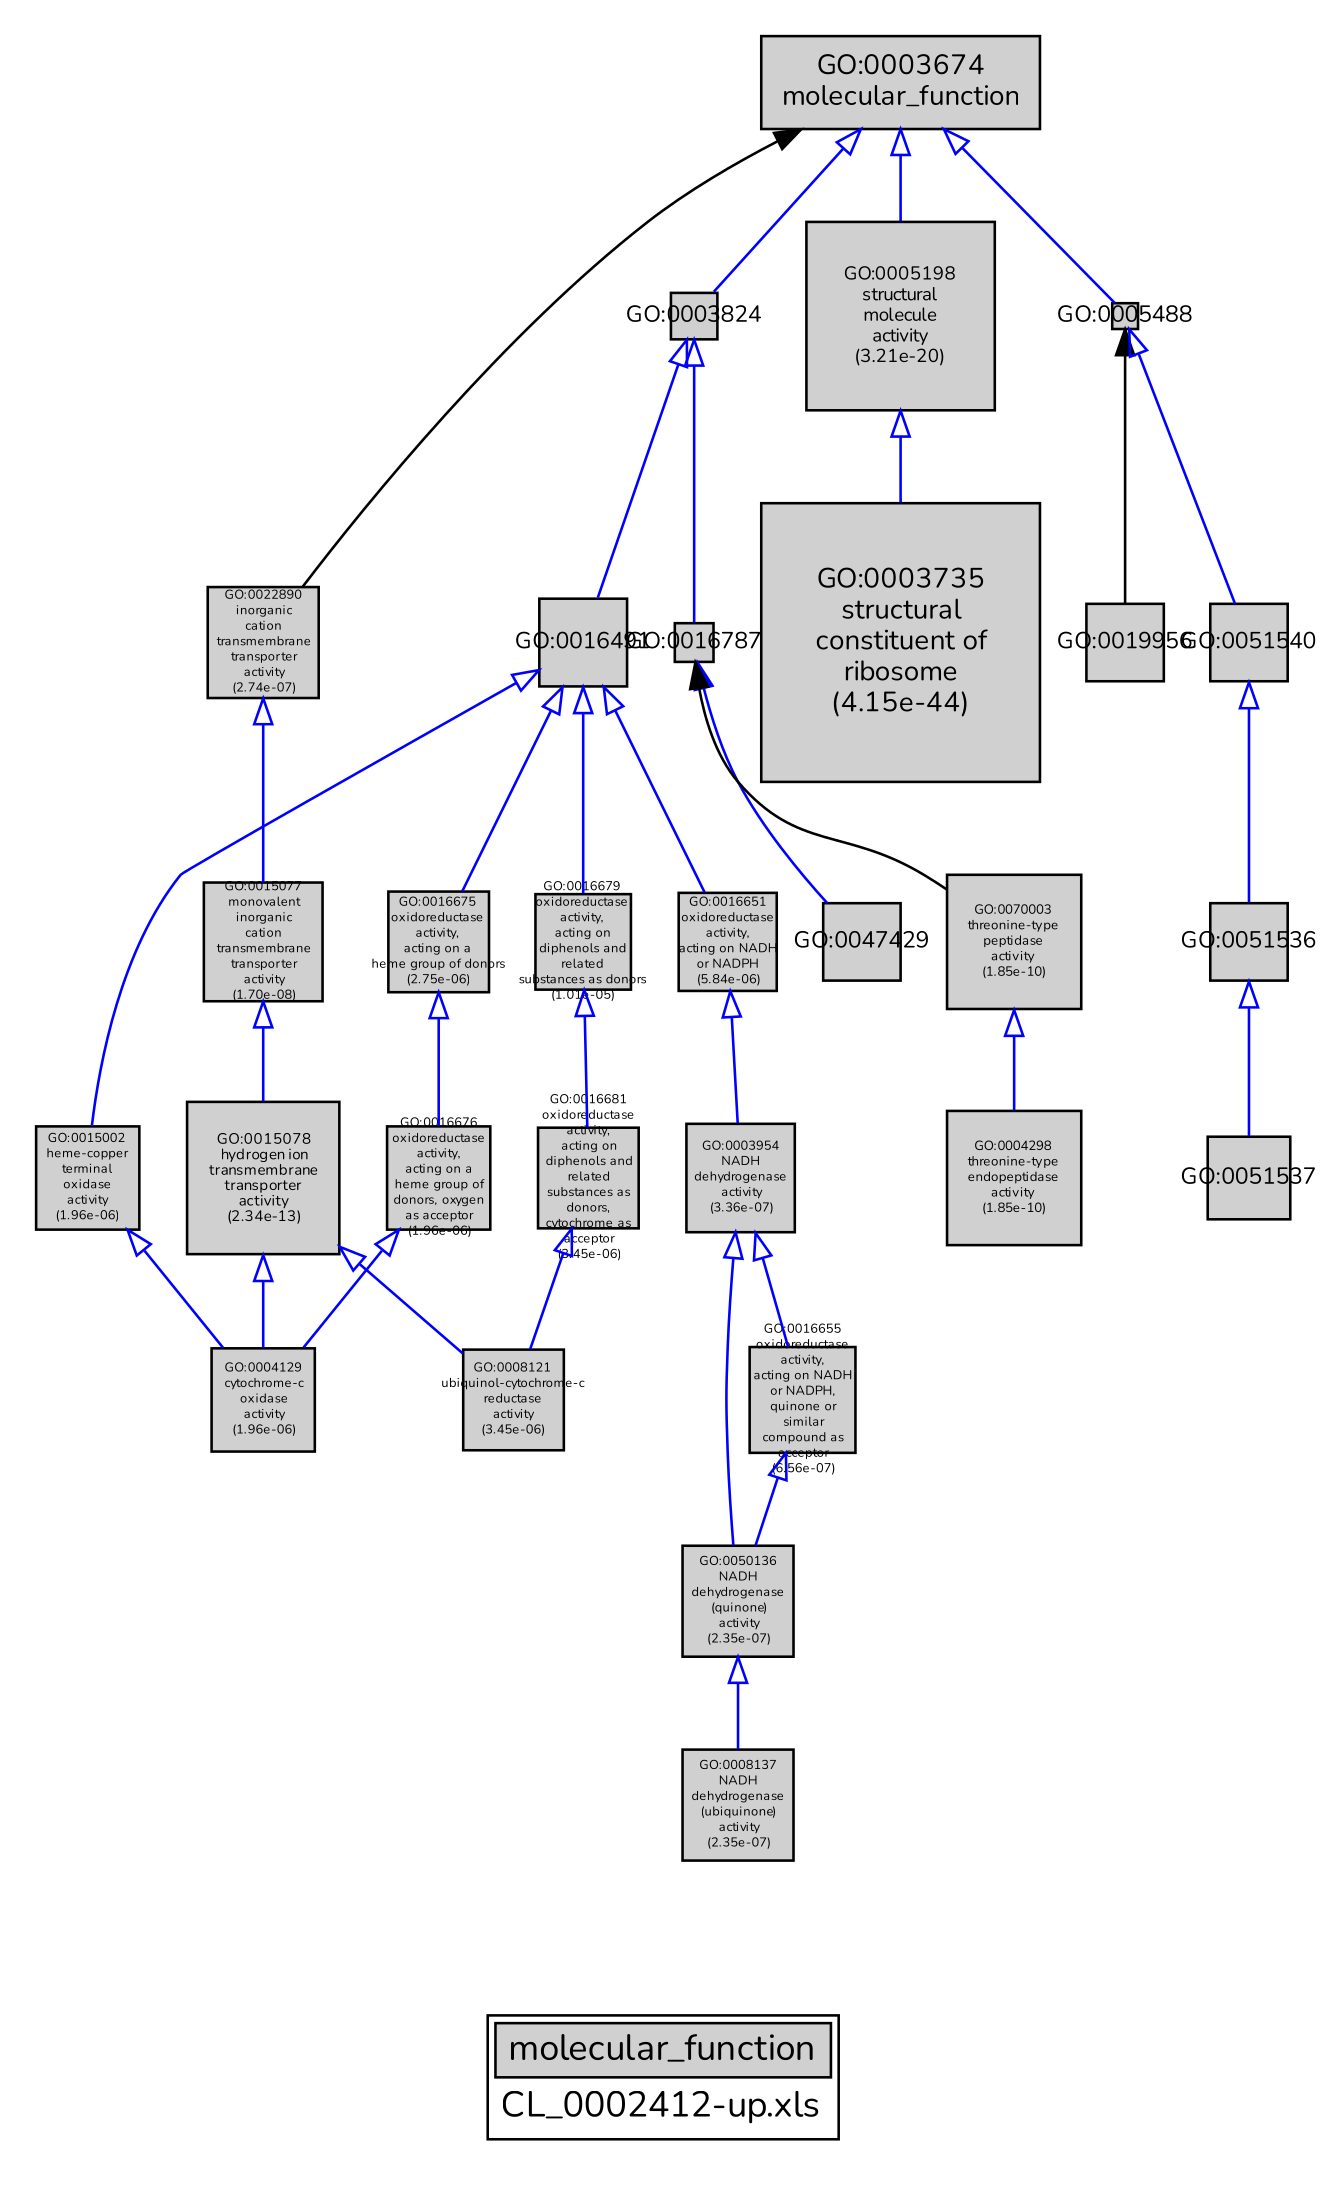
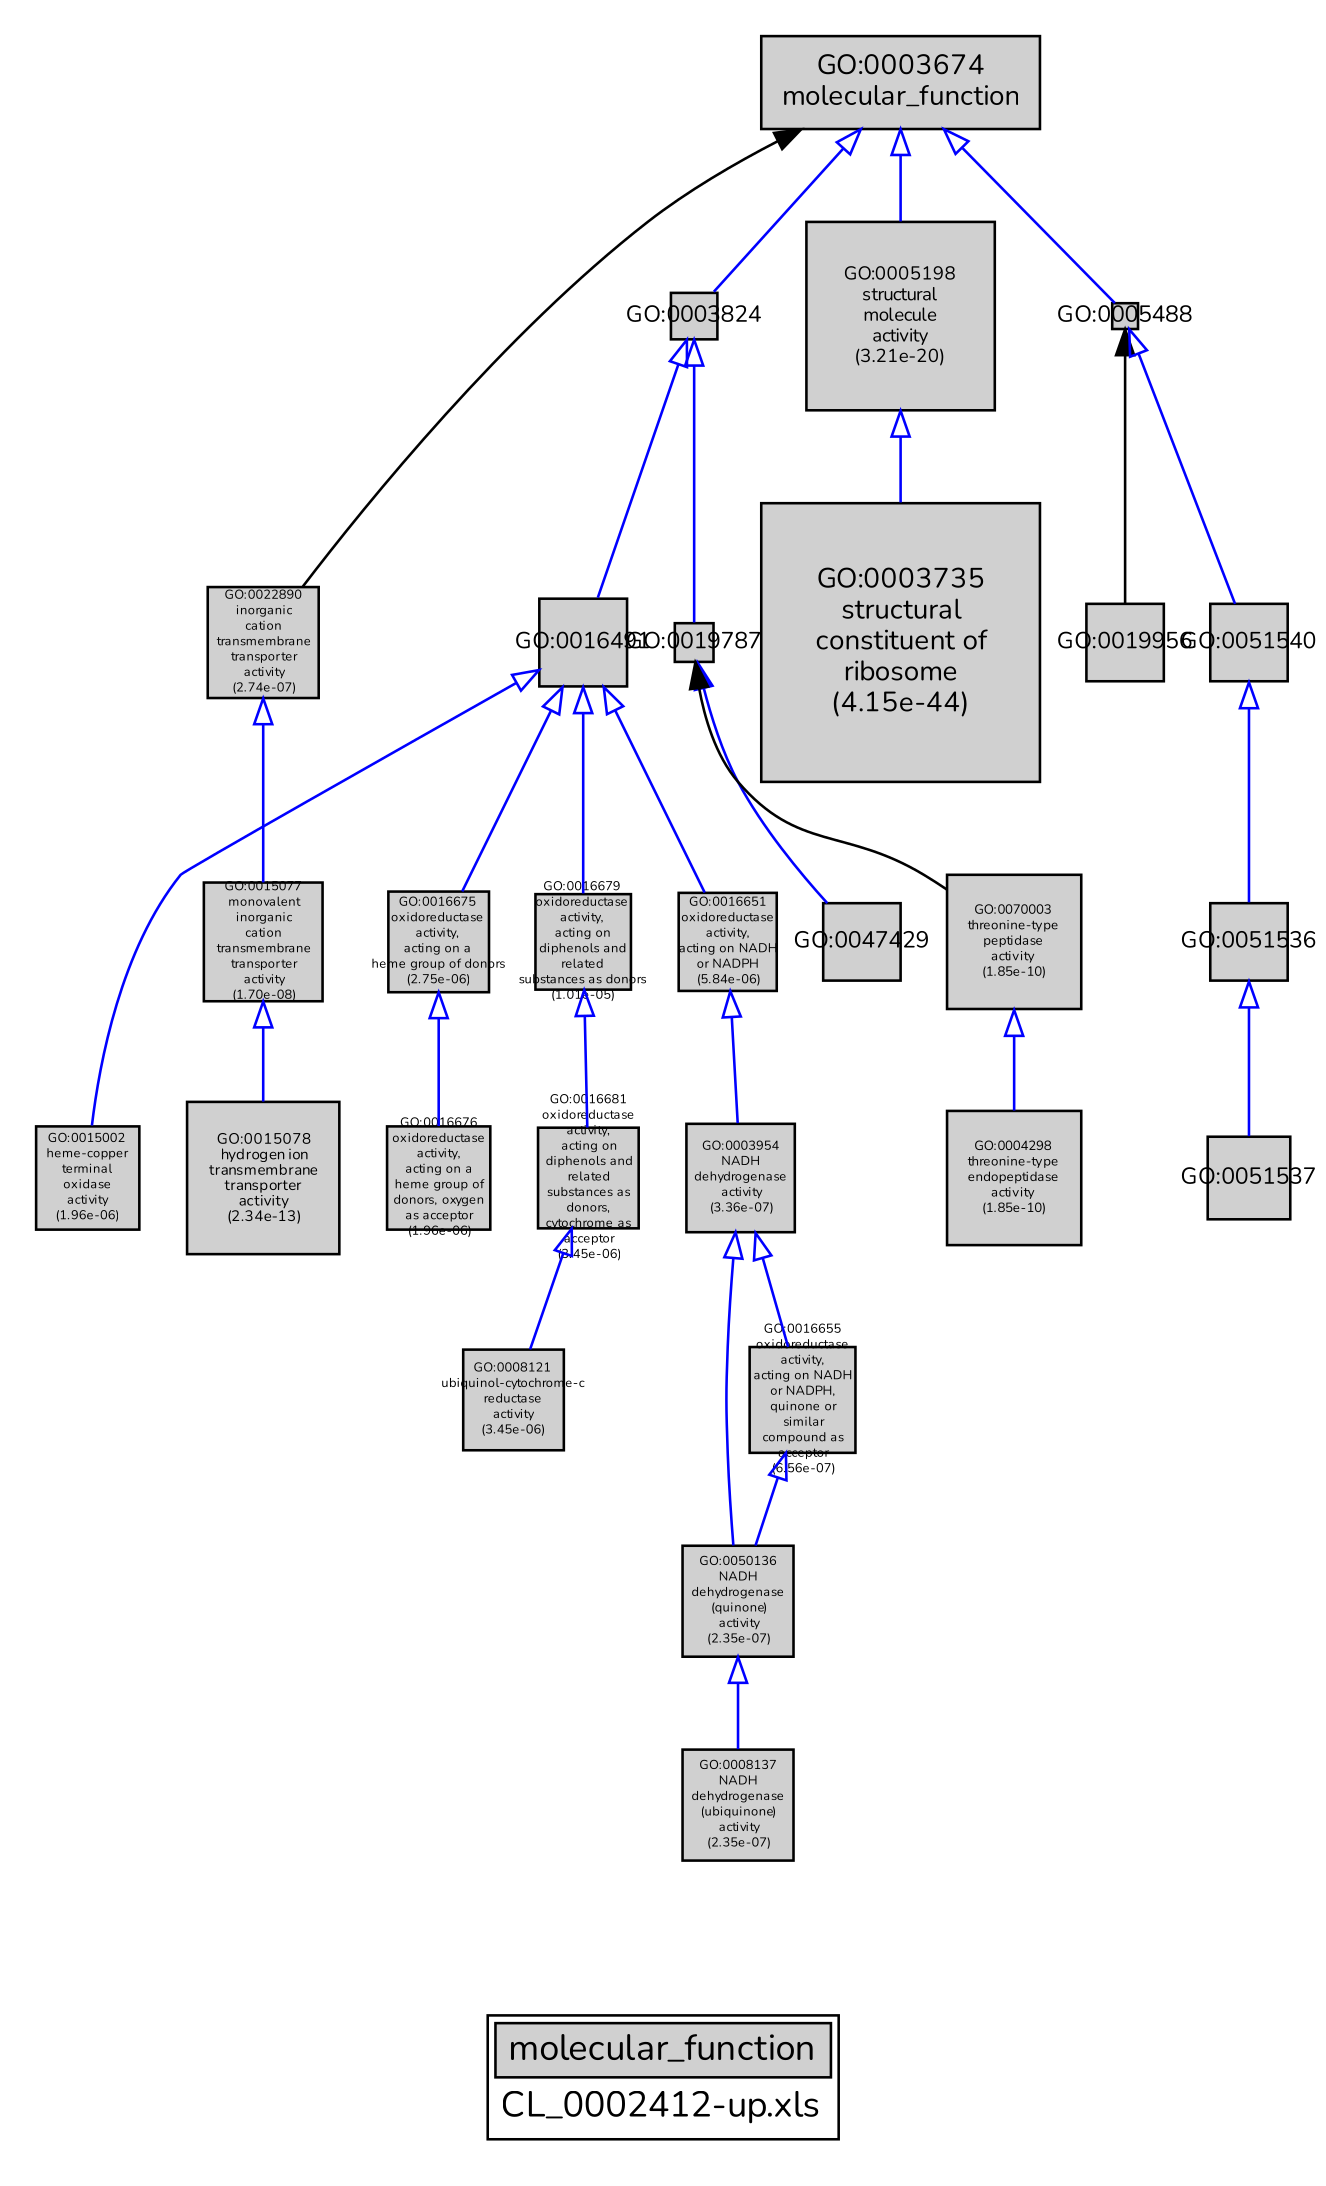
  digraph {
    bgcolor="#FFFFFF"
    fontname=Nunito
    label=<<TABLE COLOR="black" BGCOLOR="white"><TR><TD COLSPAN="2" BGCOLOR="#D0D0D0"><FONT COLOR="black">molecular_function</FONT></TD></TR><TR><TD BORDER="0">CL_0002412-up.xls</TD></TR></TABLE>>
    node [color=black fillcolor="#D0D0D0" fixedsize=true fontcolor=black fontname=Nunito fontsize=5.0 shape=box style=filled]
    edge [arrowtail=empty color=blue dir=back fontname=Nunito weight=5.0]
    n1 [height=0.540405467608 label=<<TABLE BORDER="0"><TR><TD>GO:0008121<BR/>ubiquinol-cytochrome-c<BR/>reductase<BR/>activity<BR/>(3.45e-06)</TD></TR></TABLE>> width=0.540405467608]
    "GO:0003824" [fontsize=9 height=0.251592028927 width=0.251592028927]
    n3 [height=0.540405467608 label=<<TABLE BORDER="0"><TR><TD>GO:0016681<BR/>oxidoreductase<BR/>activity,<BR/>acting on<BR/>diphenols and<BR/>related<BR/>substances as<BR/>donors,<BR/>cytochrome as<BR/>acceptor<BR/>(3.45e-06)</TD></TR></TABLE>> width=0.540405467608]
-   "GO:0016787" [fontsize=9 height=0.203136394702 width=0.203136394702]
+   "GO:0016787" [fontsize=9 height=0.203136394702 width=0.203136394702 label="GO:0019787"]
    n5 [height=0.590629587382 label=<<TABLE BORDER="0"><TR><TD>GO:0022890<BR/>inorganic<BR/>cation<BR/>transmembrane<BR/>transporter<BR/>activity<BR/>(2.74e-07)</TD></TR></TABLE>> width=0.590629587382]
    n6 [height=0.586727994826 label=<<TABLE BORDER="0"><TR><TD>GO:0003954<BR/>NADH<BR/>dehydrogenase<BR/>activity<BR/>(3.36e-07)</TD></TR></TABLE>> width=0.586727994826]
    n7 [height=0.641198421879 label=<<TABLE BORDER="0"><TR><TD>GO:0015077<BR/>monovalent<BR/>inorganic<BR/>cation<BR/>transmembrane<BR/>transporter<BR/>activity<BR/>(1.70e-08)</TD></TR></TABLE>> width=0.641198421879]
    n8 [fontsize=5.85877599148 height=0.813718887706 label=<<TABLE BORDER="0"><TR><TD>GO:0015078<BR/>hydrogen ion<BR/>transmembrane<BR/>transporter<BR/>activity<BR/>(2.34e-13)</TD></TR></TABLE>> width=0.813718887706]
    "GO:0047429" [fontsize=9 height=0.412748798357 width=0.412748798357]
    n10 [height=0.593568825868 label=<<TABLE BORDER="0"><TR><TD>GO:0008137<BR/>NADH<BR/>dehydrogenase<BR/>(ubiquinone)<BR/>activity<BR/>(2.35e-07)</TD></TR></TABLE>> width=0.593568825868]
    "GO:0051537" [fontsize=9 height=0.445966352576 width=0.445966352576]
-   n12 [height=0.552012299775 label=<<TABLE BORDER="0"><TR><TD>GO:0004129<BR/>cytochrome-c<BR/>oxidase<BR/>activity<BR/>(1.96e-06)</TD></TR></TABLE>> width=0.552012299775]
    n13 [height=0.552012299775 label=<<TABLE BORDER="0"><TR><TD>GO:0015002<BR/>heme-copper<BR/>terminal<BR/>oxidase<BR/>activity<BR/>(1.96e-06)</TD></TR></TABLE>> width=0.552012299775]
    n14 [height=0.545110392204 label=<<TABLE BORDER="0"><TR><TD>GO:0016675<BR/>oxidoreductase<BR/>activity,<BR/>acting on a<BR/>heme group of donors<BR/>(2.75e-06)</TD></TR></TABLE>> width=0.545110392204]
    n15 [height=0.5176146872 label=<<TABLE BORDER="0"><TR><TD>GO:0016679<BR/>oxidoreductase<BR/>activity,<BR/>acting on<BR/>diphenols and<BR/>related<BR/>substances as donors<BR/>(1.01e-05)</TD></TR></TABLE>> width=0.5176146872]
    n16 [fontsize=10.8 label=<<TABLE BORDER="0"><TR><TD>GO:0003674<BR/>molecular_function</TD></TR></TABLE>> width=1.5]
    n17 [fontsize=5.15474813638 height=0.715937241164 label=<<TABLE BORDER="0"><TR><TD>GO:0070003<BR/>threonine-type<BR/>peptidase<BR/>activity<BR/>(1.85e-10)</TD></TR></TABLE>> width=0.715937241164]
    n18 [height=0.529370560493 label=<<TABLE BORDER="0"><TR><TD>GO:0016651<BR/>oxidoreductase<BR/>activity,<BR/>acting on NADH<BR/>or NADPH<BR/>(5.84e-06)</TD></TR></TABLE>> width=0.529370560493]
    "GO:0019956" [fontsize=9 height=0.41194960069 width=0.41194960069]
    n20 [height=0.573821764955 label=<<TABLE BORDER="0"><TR><TD>GO:0016655<BR/>oxidoreductase<BR/>activity,<BR/>acting on NADH<BR/>or NADPH,<BR/>quinone or<BR/>similar<BR/>compound as<BR/>acceptor<BR/>(6.56e-07)</TD></TR></TABLE>> width=0.573821764955]
    "GO:0051536" [fontsize=9 height=0.418107587942 width=0.418107587942]
    "GO:0051540" [fontsize=9 height=0.418107587942 width=0.418107587942]
    "GO:0016491" [fontsize=9 height=0.473018171417 width=0.473018171417]
    n24 [height=0.593568825868 label=<<TABLE BORDER="0"><TR><TD>GO:0050136<BR/>NADH<BR/>dehydrogenase<BR/>(quinone)<BR/>activity<BR/>(2.35e-07)</TD></TR></TABLE>> width=0.593568825868]
    n25 [height=0.552012299775 label=<<TABLE BORDER="0"><TR><TD>GO:0016676<BR/>oxidoreductase<BR/>activity,<BR/>acting on a<BR/>heme group of<BR/>donors, oxygen<BR/>as acceptor<BR/>(1.96e-06)</TD></TR></TABLE>> width=0.552012299775]
    n26 [fontsize=10.8 height=1.5 label=<<TABLE BORDER="0"><TR><TD>GO:0003735<BR/>structural<BR/>constituent of<BR/>ribosome<BR/>(4.15e-44)</TD></TR></TABLE>> width=1.5]
    n27 [fontsize=7.25928726632 height=1.00823434254 label=<<TABLE BORDER="0"><TR><TD>GO:0005198<BR/>structural<BR/>molecule<BR/>activity<BR/>(3.21e-20)</TD></TR></TABLE>> width=1.00823434254]
    "GO:0005488" [fontsize=9 height=0.138005141043 width=0.138005141043]
    n29 [fontsize=5.15474813638 height=0.715937241164 label=<<TABLE BORDER="0"><TR><TD>GO:0004298<BR/>threonine-type<BR/>endopeptidase<BR/>activity<BR/>(1.85e-10)</TD></TR></TABLE>> width=0.715937241164]
    subgraph sub_1 {
      n1
      "GO:0003824"
      n3
      "GO:0016787"
      n5
      n6
      n7
      n8
      "GO:0047429"
      n10
      "GO:0051537"
-     n12
      n13
      n14
      n15
      n16
      n17
      n18
      "GO:0019956"
      n20
      "GO:0051536"
      "GO:0051540"
      "GO:0016491"
      n24
      n25
      n26
      n27
      "GO:0005488"
      n29
    }
    subgraph sub_2 {
      "GO:0047429"
      "GO:0019956"
      subgraph sub_3 {
        subgraph sub_4 {
        }
        subgraph sub_5 {
        }
      }
      subgraph sub_6 {
      }
      subgraph sub_7 {
        n1
        "GO:0003824"
        n3
        "GO:0016787"
        n5
        n6
        n7
        n8
        n10
        "GO:0051537"
-       n12
        n13
        n14
        n15
        n16
        n17
        n18
        n20
        "GO:0051536"
        "GO:0051540"
        "GO:0016491"
        n24
        n25
        n26
        n27
        "GO:0005488"
        n29
      }
    }
    "GO:0003824" -> "GO:0016787"
    "GO:0003824" -> "GO:0016491"
    n3 -> n1
    "GO:0016787" -> "GO:0047429" [weight=1 arrowtail=""]
    "GO:0016787" -> n17 [weight=1 arrowtail="" color=""]
    n5 -> n7
    n6 -> n20
    n6 -> n24
    n7 -> n8
-   n8 -> n1
-   n8 -> n12
-   n13 -> n12
    n14 -> n25
    n15 -> n3
    n16 -> "GO:0003824"
    n16 -> n5 [weight=1 arrowtail="" color=""]
    n16 -> n27
    n16 -> "GO:0005488"
    n17 -> n29
    n18 -> n6
    n20 -> n24
    "GO:0051536" -> "GO:0051537"
    "GO:0051540" -> "GO:0051536"
    "GO:0016491" -> n13
    "GO:0016491" -> n14
    "GO:0016491" -> n15
    "GO:0016491" -> n18
    n24 -> n10
-   n25 -> n12
    n27 -> n26
    "GO:0005488" -> "GO:0019956" [weight=1 arrowtail="" color=""]
    "GO:0005488" -> "GO:0051540"
  }
